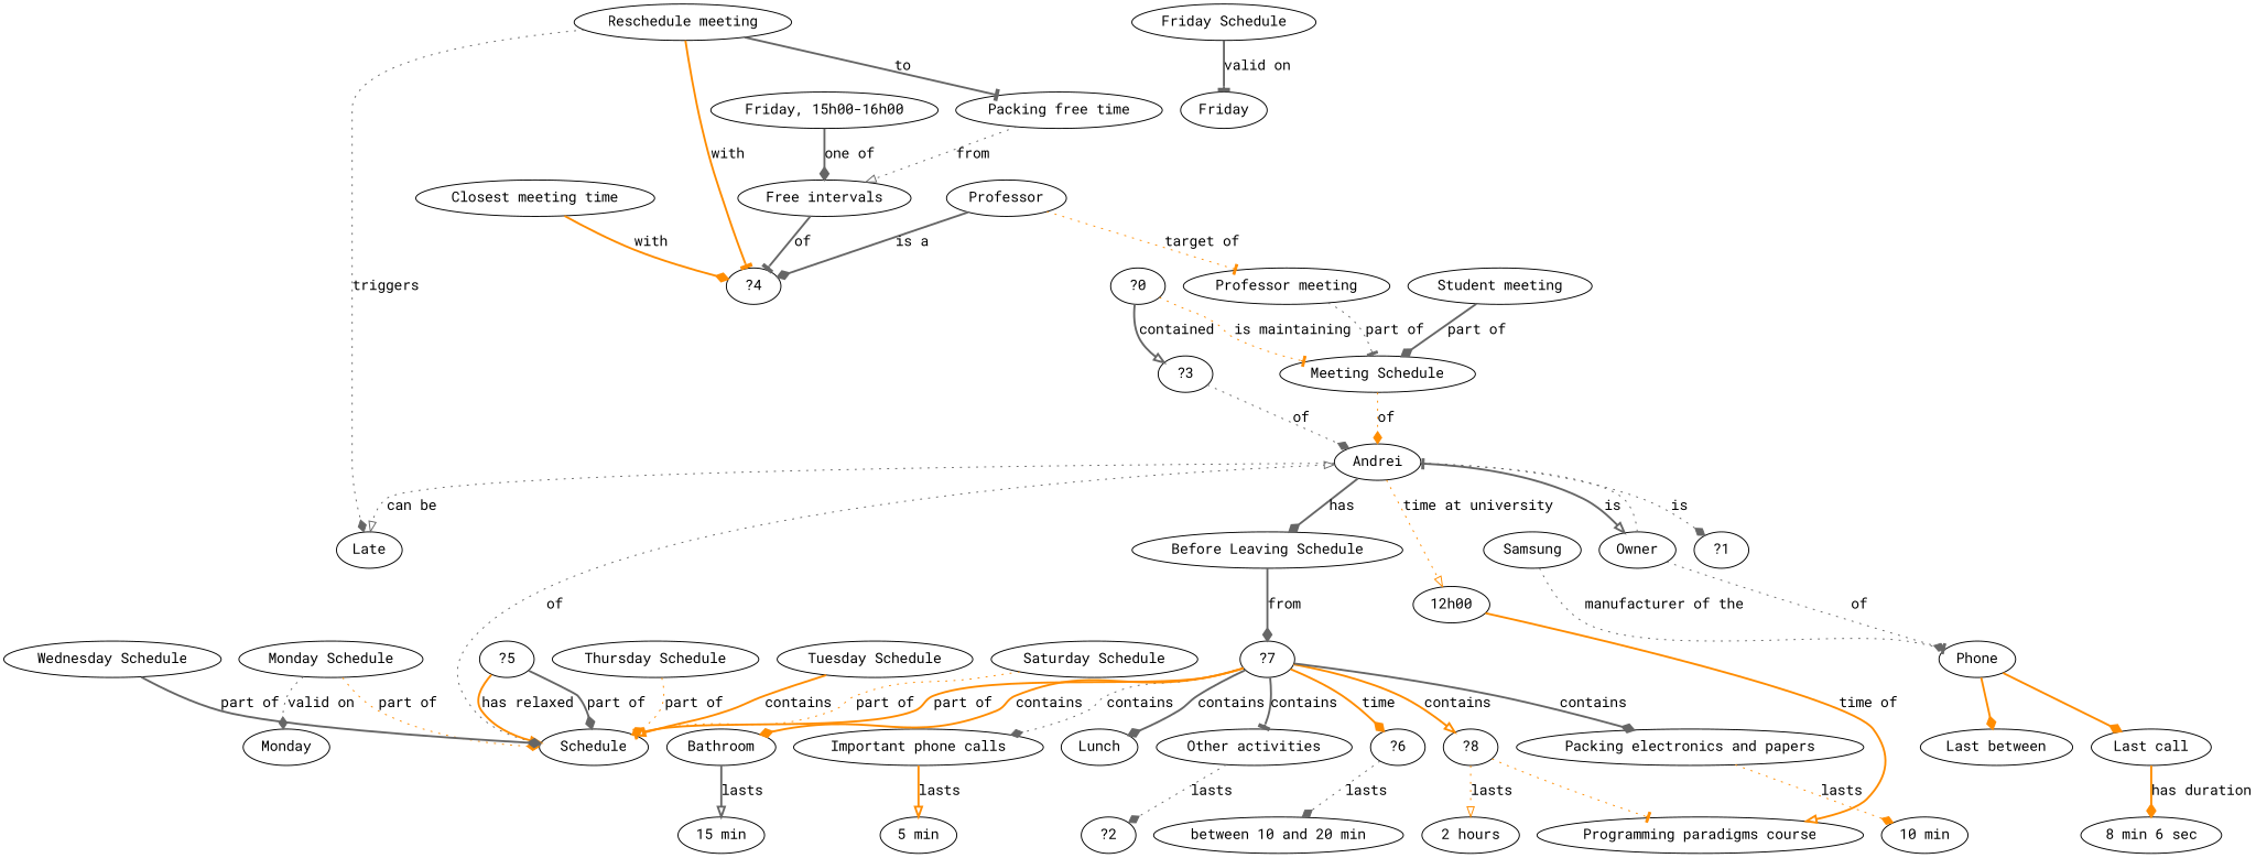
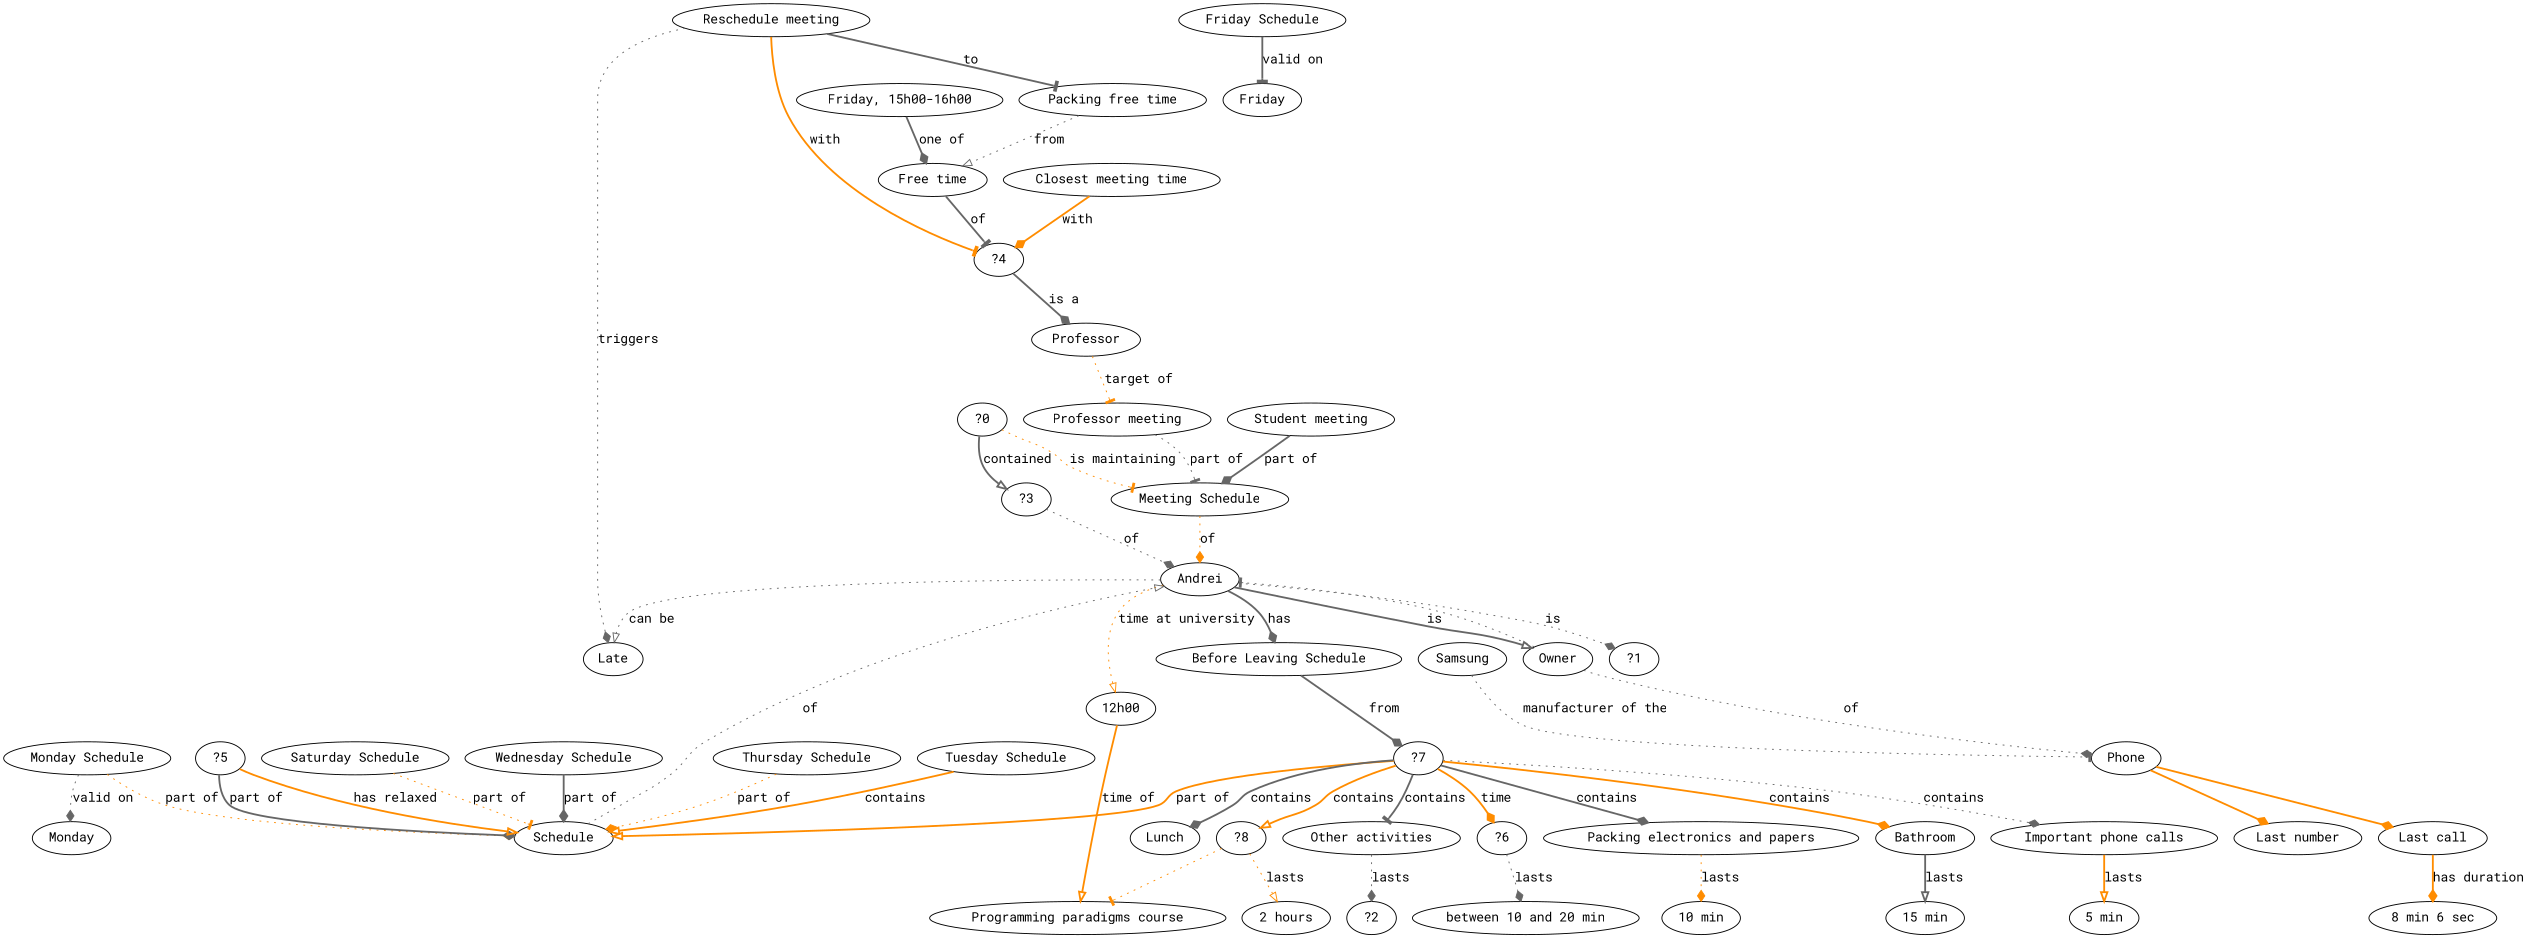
  digraph {
    fontname="Roboto Mono"
    node [fontname="Roboto Mono"]
    edge [arrowhead=diamond color=gray40 fontname="Roboto Mono" style=bold]
    "?4"
    Professor
    "Professor meeting"
    "Meeting Schedule"
    Andrei
    "Before Leaving Schedule"
    Late
    Owner
    "12h00"
    "?1"
    "?7"
    Phone
    "Programming paradigms course"
    Schedule
    "?8"
    "Important phone calls"
    Lunch
    "Other activities"
    "?6"
    "Packing electronics and papers"
    Bathroom
    Samsung
-   "Last number" [label="Last between"]
+   "Last number"
    "Last call"
    "8 min 6 sec"
    "Friday Schedule"
    Friday
    "Monday Schedule"
    Monday
    "Thursday Schedule"
    "Reschedule meeting"
    n32 [label="Packing free time"]
-   "Free intervals"
+   "Free intervals" [label="Free time"]
    "Student meeting"
    "Tuesday Schedule"
    "?5"
    "2 hours"
    "5 min"
    "?2"
    "between 10 and 20 min"
    "10 min"
    "15 min"
    "Saturday Schedule"
    "Wednesday Schedule"
    "Friday, 15h00-16h00"
    "Closest meeting time"
    "?3"
    "?0"
-   Professor -> "?4" [label="is a"]
+   "?4" -> Professor [label="is a"]
    Professor -> "Professor meeting" [arrowhead=tee color=darkorange label="target of" style=dotted]
    "Professor meeting" -> "Meeting Schedule" [arrowhead=tee label="part of" style=dotted]
    "Meeting Schedule" -> Andrei [color=darkorange label=of style=dotted]
    Andrei -> "Before Leaving Schedule" [label=has]
    Andrei -> Late [arrowhead=onormal label="can be" style=dotted]
    Andrei -> Owner [arrowhead=onormal label=is]
    Andrei -> "12h00" [arrowhead=onormal color=darkorange label="time at university" style=dotted]
    Andrei -> "?1" [label=is style=dotted]
    "Before Leaving Schedule" -> "?7" [label=from]
    Owner -> Andrei [arrowhead=tee style=dotted]
    Owner -> Phone [label=of style=dotted]
    "12h00" -> "Programming paradigms course" [arrowhead=onormal color=darkorange label="time of"]
    "?7" -> Schedule [arrowhead=onormal color=darkorange label="part of"]
    "?7" -> "?8" [arrowhead=onormal color=darkorange label=contains]
    "?7" -> "Important phone calls" [label=contains style=dotted]
    "?7" -> Lunch [label=contains]
    "?7" -> "Other activities" [arrowhead=tee label=contains]
    "?7" -> "?6" [color=darkorange label=time]
    "?7" -> "Packing electronics and papers" [label=contains]
    "?7" -> Bathroom [color=darkorange label=contains]
    Phone -> "Last number" [color=darkorange]
    Phone -> "Last call" [color=darkorange]
    Schedule -> Andrei [arrowhead=onormal label=of style=dotted]
    "?8" -> "Programming paradigms course" [arrowhead=tee color=darkorange style=dotted]
    "?8" -> "2 hours" [arrowhead=onormal color=darkorange label=lasts style=dotted]
    "Important phone calls" -> "5 min" [arrowhead=onormal color=darkorange label=lasts]
    "Other activities" -> "?2" [label=lasts style=dotted]
    "?6" -> "between 10 and 20 min" [label=lasts style=dotted]
    "Packing electronics and papers" -> "10 min" [color=darkorange label=lasts style=dotted]
    Bathroom -> "15 min" [arrowhead=onormal label=lasts]
    Samsung -> Phone [arrowhead=tee label="manufacturer of the" style=dotted]
    "Last call" -> "8 min 6 sec" [color=darkorange label="has duration"]
    "Friday Schedule" -> Friday [arrowhead=tee label="valid on"]
    "Monday Schedule" -> Schedule [color=darkorange label="part of" style=dotted]
    "Monday Schedule" -> Monday [label="valid on" style=dotted]
    "Thursday Schedule" -> Schedule [color=darkorange label="part of" style=dotted]
    "Reschedule meeting" -> "?4" [arrowhead=tee color=darkorange label=with]
    "Reschedule meeting" -> Late [label=triggers style=dotted]
    "Reschedule meeting" -> n32 [arrowhead=tee label=to]
    n32 -> "Free intervals" [arrowhead=onormal label=from style=dotted]
    "Free intervals" -> "?4" [arrowhead=tee label=of]
    "Student meeting" -> "Meeting Schedule" [label="part of"]
    "Tuesday Schedule" -> Schedule [arrowhead=onormal color=darkorange label=contains]
    "?5" -> Schedule [label="part of"]
    "?5" -> Schedule [arrowhead=onormal color=darkorange label="has relaxed"]
    "Saturday Schedule" -> Schedule [arrowhead=tee color=darkorange label="part of" style=dotted]
    "Wednesday Schedule" -> Schedule [label="part of"]
    "Friday, 15h00-16h00" -> "Free intervals" [label="one of"]
    "Closest meeting time" -> "?4" [color=darkorange label=with]
    "?3" -> Andrei [label=of style=dotted]
    "?0" -> "Meeting Schedule" [arrowhead=tee color=darkorange label="is maintaining" style=dotted]
    "?0" -> "?3" [arrowhead=onormal label=contained]
  }
